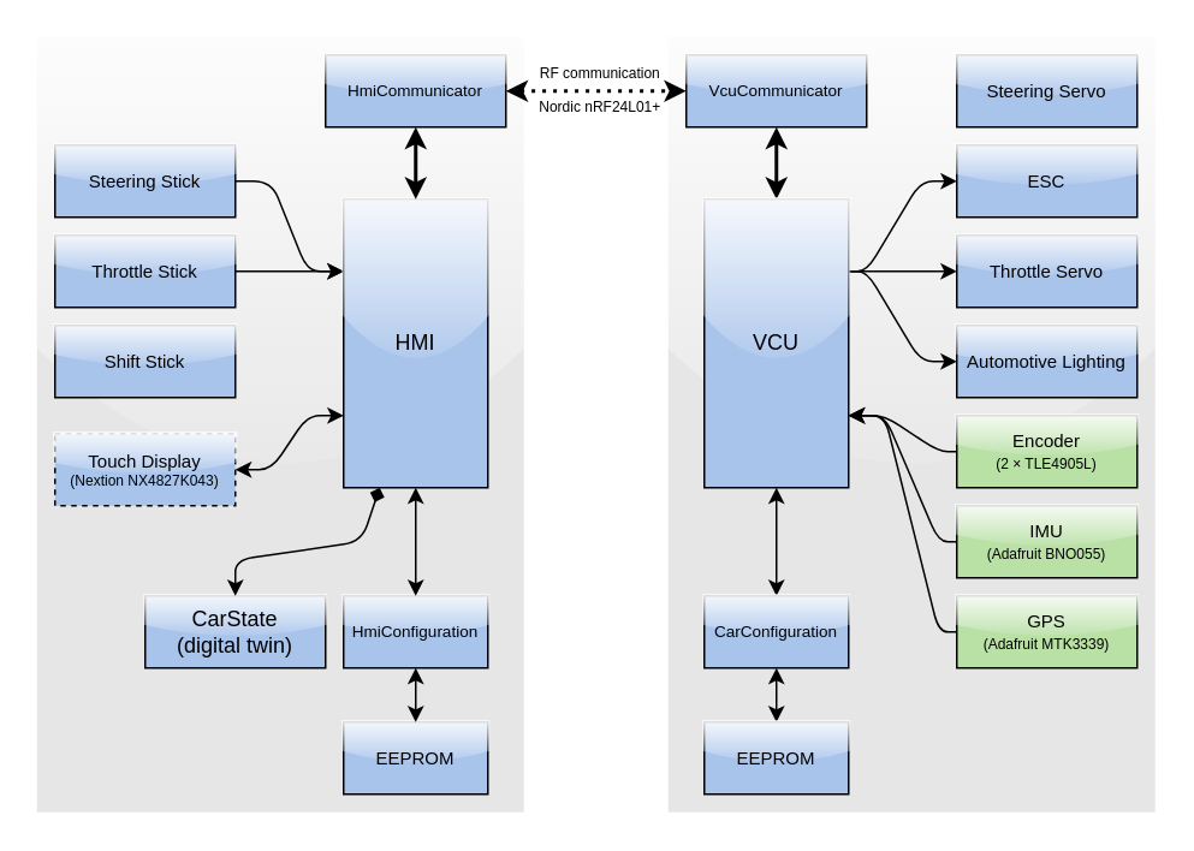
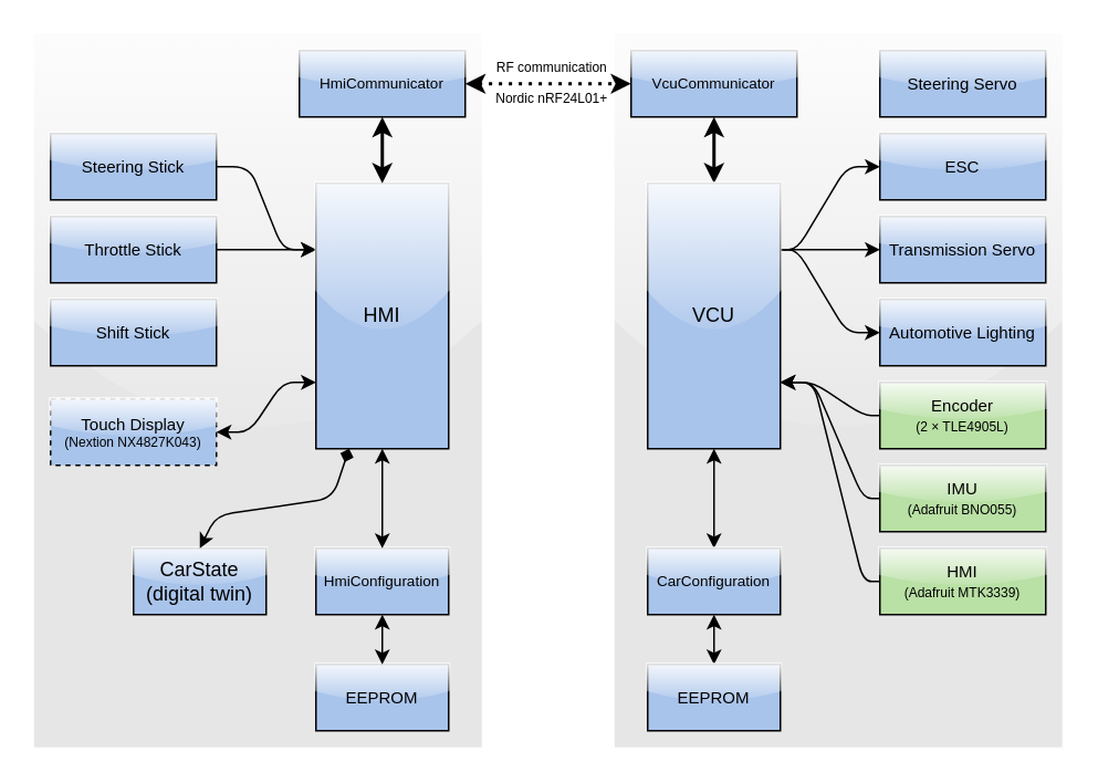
  <mxCell id="0" />
  <mxCell id="1" parent="0" />
  <mxCell id="2" value="" style="rounded=0;whiteSpace=wrap;html=1;fillColor=#E6E6E6;strokeColor=none;fontColor=#333333;glass=1;shadow=0;comic=0;" parent="1" vertex="1"><mxGeometry x="370" y="20" width="270" height="430" as="geometry" /></mxCell>
  <mxCell id="3" value="" style="rounded=0;whiteSpace=wrap;html=1;fillColor=#E6E6E6;strokeColor=none;fontColor=#333333;glass=1;shadow=0;comic=0;spacing=0;spacingTop=0;spacingLeft=0;" parent="1" vertex="1"><mxGeometry x="20" y="20" width="270" height="430" as="geometry" /></mxCell>
  <mxCell id="4" style="edgeStyle=none;rounded=1;orthogonalLoop=1;jettySize=auto;html=1;exitX=1;exitY=0.5;exitDx=0;exitDy=0;entryX=0;entryY=0.75;entryDx=0;entryDy=0;startArrow=classic;startFill=1;strokeWidth=1;" parent="1" source="5" target="23" edge="1"><mxGeometry relative="1" as="geometry"><Array as="points"><mxPoint x="150" y="260" /><mxPoint x="170" y="230" /></Array></mxGeometry></mxCell>
  <mxCell id="5" value="&lt;div style=&quot;font-size: 10px&quot;&gt;Touch Display&lt;/div&gt;&lt;div style=&quot;font-size: 8px&quot;&gt;&lt;font style=&quot;font-size: 8px&quot;&gt;(Nextion NX4827K043)&lt;br style=&quot;font-size: 10px&quot;&gt;&lt;/font&gt;&lt;/div&gt;" style="rounded=0;whiteSpace=wrap;html=1;fillColor=#A9C4EB;glass=1;direction=east;horizontal=1;fontSize=10;dashed=1;" parent="1" vertex="1"><mxGeometry x="30" y="240" width="100" height="40" as="geometry" /></mxCell>
  <mxCell id="6" style="edgeStyle=none;rounded=1;orthogonalLoop=1;jettySize=auto;html=1;exitX=1;exitY=0.5;exitDx=0;exitDy=0;entryX=0;entryY=0.25;entryDx=0;entryDy=0;startArrow=none;startFill=0;strokeWidth=1;" parent="1" source="7" target="23" edge="1"><mxGeometry relative="1" as="geometry"><Array as="points"><mxPoint x="150" y="100" /><mxPoint x="170" y="150" /></Array></mxGeometry></mxCell>
  <mxCell id="7" value="Steering Stick" style="rounded=0;whiteSpace=wrap;html=1;fillColor=#A9C4EB;glass=1;direction=east;horizontal=1;fontSize=10;" parent="1" vertex="1"><mxGeometry x="30" y="80" width="100" height="40" as="geometry" /></mxCell>
  <mxCell id="8" style="edgeStyle=none;orthogonalLoop=1;jettySize=auto;html=1;exitX=0.5;exitY=1;exitDx=0;exitDy=0;entryX=0.5;entryY=0;entryDx=0;entryDy=0;startArrow=classic;startFill=1;strokeWidth=2;rounded=1;" parent="1" source="9" target="31" edge="1"><mxGeometry relative="1" as="geometry"><Array as="points" /></mxGeometry></mxCell>
  <mxCell id="9" value="&lt;div style=&quot;font-size: 9px;&quot;&gt;VcuCommunicator&lt;/div&gt;" style="rounded=0;whiteSpace=wrap;html=1;fillColor=#A9C4EB;glass=1;fontSize=9;" parent="1" vertex="1"><mxGeometry x="380" y="30" width="100" height="40" as="geometry" /></mxCell>
  <mxCell id="10" style="edgeStyle=none;rounded=1;orthogonalLoop=1;jettySize=auto;html=1;exitX=1;exitY=0.5;exitDx=0;exitDy=0;entryX=0;entryY=0.25;entryDx=0;entryDy=0;startArrow=none;startFill=0;strokeWidth=1;" parent="1" source="11" target="23" edge="1"><mxGeometry relative="1" as="geometry"><Array as="points"><mxPoint x="170" y="150" /></Array></mxGeometry></mxCell>
  <mxCell id="11" value="Throttle Stick" style="rounded=0;whiteSpace=wrap;html=1;fillColor=#A9C4EB;glass=1;direction=east;horizontal=1;fontSize=10;" parent="1" vertex="1"><mxGeometry x="30" y="130" width="100" height="40" as="geometry" /></mxCell>
  <mxCell id="12" value="Shift Stick" style="rounded=0;whiteSpace=wrap;html=1;fillColor=#A9C4EB;glass=1;direction=east;horizontal=1;fontSize=10;" parent="1" vertex="1"><mxGeometry x="30" y="180" width="100" height="40" as="geometry" /></mxCell>
  <mxCell id="13" style="edgeStyle=none;rounded=1;orthogonalLoop=1;jettySize=auto;html=1;exitX=0;exitY=0.5;exitDx=0;exitDy=0;entryX=1;entryY=0.75;entryDx=0;entryDy=0;startArrow=none;startFill=0;strokeWidth=1;" parent="1" source="14" target="31" edge="1"><mxGeometry relative="1" as="geometry"><Array as="points"><mxPoint x="520" y="250" /><mxPoint x="490" y="230" /></Array></mxGeometry></mxCell>
  <mxCell id="14" value="&lt;div style=&quot;font-size: 10px&quot;&gt;Encoder&lt;/div&gt;&lt;div style=&quot;font-size: 10px&quot;&gt;&lt;font style=&quot;font-size: 8px&quot;&gt;(2 × TLE4905L)&lt;/font&gt;&lt;/div&gt;" style="rounded=0;whiteSpace=wrap;html=1;fillColor=#B9E0A5;glass=1;direction=east;horizontal=1;fontSize=10;" parent="1" vertex="1"><mxGeometry x="530" y="230" width="100" height="40" as="geometry" /></mxCell>
  <mxCell id="15" style="edgeStyle=none;rounded=1;orthogonalLoop=1;jettySize=auto;html=1;exitX=0;exitY=0.5;exitDx=0;exitDy=0;startArrow=none;startFill=0;strokeWidth=1;entryX=1;entryY=0.75;entryDx=0;entryDy=0;" parent="1" source="16" target="31" edge="1"><mxGeometry relative="1" as="geometry"><mxPoint x="730" y="-150" as="targetPoint" /><Array as="points"><mxPoint x="520" y="300" /><mxPoint x="490" y="230" /></Array></mxGeometry></mxCell>
  <mxCell id="16" value="&lt;div style=&quot;font-size: 10px&quot;&gt;IMU&lt;/div&gt;&lt;font style=&quot;font-size: 8px&quot;&gt;(Adafruit BNO055)&lt;/font&gt;" style="rounded=0;whiteSpace=wrap;html=1;fillColor=#B9E0A5;glass=1;direction=east;horizontal=1;fontSize=10;" parent="1" vertex="1"><mxGeometry x="530" y="280" width="100" height="40" as="geometry" /></mxCell>
  <mxCell id="17" style="edgeStyle=none;rounded=1;orthogonalLoop=1;jettySize=auto;html=1;exitX=0;exitY=0.5;exitDx=0;exitDy=0;startArrow=none;startFill=0;strokeWidth=1;entryX=1;entryY=0.75;entryDx=0;entryDy=0;" parent="1" source="18" target="31" edge="1"><mxGeometry relative="1" as="geometry"><mxPoint x="730" y="-150" as="targetPoint" /><Array as="points"><mxPoint x="520" y="350" /><mxPoint x="490" y="230" /></Array></mxGeometry></mxCell>
- <mxCell id="18" value="&lt;div style=&quot;font-size: 10px&quot;&gt;GPS&lt;/div&gt;&lt;div style=&quot;font-size: 10px&quot;&gt;&lt;font style=&quot;font-size: 8px&quot;&gt;(Adafruit MTK3339)&lt;/font&gt;&lt;br style=&quot;font-size: 10px&quot;&gt;&lt;/div&gt;" style="rounded=0;whiteSpace=wrap;html=1;fillColor=#B9E0A5;glass=1;direction=east;horizontal=1;fontSize=10;" parent="1" vertex="1"><mxGeometry x="530" y="330" width="100" height="40" as="geometry" /></mxCell>
+ <mxCell id="18" value="&lt;div style=&quot;font-size: 10px&quot;&gt;HMI&lt;/div&gt;&lt;div style=&quot;font-size: 10px&quot;&gt;&lt;font style=&quot;font-size: 8px&quot;&gt;(Adafruit MTK3339)&lt;/font&gt;&lt;br style=&quot;font-size: 10px&quot;&gt;&lt;/div&gt;" style="rounded=0;whiteSpace=wrap;html=1;fillColor=#B9E0A5;glass=1;direction=east;horizontal=1;fontSize=10;" parent="1" vertex="1"><mxGeometry x="530" y="330" width="100" height="40" as="geometry" /></mxCell>
  <mxCell id="19" value="&lt;div style=&quot;font-size: 10px;&quot;&gt;ESC&lt;/div&gt;" style="rounded=0;whiteSpace=wrap;html=1;fillColor=#A9C4EB;glass=1;direction=east;horizontal=1;fontSize=10;" parent="1" vertex="1"><mxGeometry x="530" y="80" width="100" height="40" as="geometry" /></mxCell>
  <mxCell id="20" value="&lt;div style=&quot;font-size: 10px;&quot;&gt;Steering Servo&lt;/div&gt;" style="rounded=0;whiteSpace=wrap;html=1;fillColor=#A9C4EB;glass=1;direction=east;horizontal=1;fontSize=10;" parent="1" vertex="1"><mxGeometry x="530" y="30" width="100" height="40" as="geometry" /></mxCell>
- <mxCell id="21" value="&lt;div style=&quot;font-size: 10px;&quot;&gt;Throttle Servo&lt;/div&gt;" style="rounded=0;whiteSpace=wrap;html=1;fillColor=#A9C4EB;glass=1;direction=east;horizontal=1;fontSize=10;" parent="1" vertex="1"><mxGeometry x="530" y="130" width="100" height="40" as="geometry" /></mxCell>
+ <mxCell id="21" value="&lt;div style=&quot;font-size: 10px;&quot;&gt;Transmission Servo&lt;/div&gt;" style="rounded=0;whiteSpace=wrap;html=1;fillColor=#A9C4EB;glass=1;direction=east;horizontal=1;fontSize=10;" parent="1" vertex="1"><mxGeometry x="530" y="130" width="100" height="40" as="geometry" /></mxCell>
  <mxCell id="22" value="&lt;div style=&quot;font-size: 10px;&quot;&gt;Automotive Lighting&lt;/div&gt;" style="rounded=0;whiteSpace=wrap;html=1;fillColor=#A9C4EB;glass=1;direction=east;horizontal=1;fontSize=10;" parent="1" vertex="1"><mxGeometry x="530" y="180" width="100" height="40" as="geometry" /></mxCell>
  <mxCell id="23" value="&lt;div&gt;HMI&lt;/div&gt;" style="rounded=0;whiteSpace=wrap;html=1;fillColor=#A9C4EB;glass=1;direction=east;" parent="1" vertex="1"><mxGeometry x="190" y="110" width="80" height="160" as="geometry" /></mxCell>
  <mxCell id="24" value="&lt;div style=&quot;font-size: 8px&quot;&gt;RF communication&lt;/div&gt;&lt;div style=&quot;font-size: 8px&quot;&gt;&lt;br style=&quot;font-size: 8px&quot;&gt;&lt;/div&gt;&lt;div style=&quot;font-size: 8px&quot;&gt;Nordic nRF24L01+&lt;br style=&quot;font-size: 8px&quot;&gt;&lt;/div&gt;" style="edgeStyle=none;rounded=0;orthogonalLoop=1;jettySize=auto;html=1;exitX=1;exitY=0.5;exitDx=0;exitDy=0;entryX=0;entryY=0.5;entryDx=0;entryDy=0;startArrow=classic;startFill=1;strokeWidth=2;labelBackgroundColor=none;fontSize=8;dashed=1;dashPattern=1 2;" parent="1" source="26" target="9" edge="1"><mxGeometry x="0.037" relative="1" as="geometry"><mxPoint as="offset" /></mxGeometry></mxCell>
  <mxCell id="25" style="edgeStyle=none;orthogonalLoop=1;jettySize=auto;html=1;exitX=0.5;exitY=1;exitDx=0;exitDy=0;startArrow=classic;startFill=1;strokeWidth=2;rounded=1;entryX=0.5;entryY=0;entryDx=0;entryDy=0;" parent="1" source="26" target="23" edge="1"><mxGeometry relative="1" as="geometry"><Array as="points" /></mxGeometry></mxCell>
  <mxCell id="26" value="&lt;div style=&quot;font-size: 9px;&quot;&gt;HmiCommunicator&lt;/div&gt;" style="rounded=0;whiteSpace=wrap;html=1;fillColor=#A9C4EB;glass=1;fontSize=9;" parent="1" vertex="1"><mxGeometry x="180" y="30" width="100" height="40" as="geometry" /></mxCell>
  <mxCell id="27" style="edgeStyle=none;rounded=1;orthogonalLoop=1;jettySize=auto;html=1;exitX=1;exitY=0.25;exitDx=0;exitDy=0;entryX=0;entryY=0.5;entryDx=0;entryDy=0;startArrow=none;startFill=0;strokeWidth=1;" parent="1" source="31" target="19" edge="1"><mxGeometry relative="1" as="geometry"><Array as="points"><mxPoint x="480" y="150" /><mxPoint x="510" y="100" /></Array></mxGeometry></mxCell>
  <mxCell id="28" style="edgeStyle=none;rounded=1;orthogonalLoop=1;jettySize=auto;html=1;exitX=1;exitY=0.25;exitDx=0;exitDy=0;entryX=0;entryY=0.5;entryDx=0;entryDy=0;startArrow=none;startFill=0;strokeWidth=1;" parent="1" source="31" target="21" edge="1"><mxGeometry relative="1" as="geometry"><Array as="points" /></mxGeometry></mxCell>
  <mxCell id="29" style="edgeStyle=none;rounded=1;orthogonalLoop=1;jettySize=auto;html=1;exitX=1;exitY=0.25;exitDx=0;exitDy=0;entryX=0;entryY=0.5;entryDx=0;entryDy=0;startArrow=none;startFill=0;strokeWidth=1;" parent="1" source="31" target="22" edge="1"><mxGeometry relative="1" as="geometry"><Array as="points"><mxPoint x="480" y="150" /><mxPoint x="510" y="200" /></Array></mxGeometry></mxCell>
  <mxCell id="30" style="edgeStyle=none;rounded=0;orthogonalLoop=1;jettySize=auto;html=1;exitX=0.5;exitY=1;exitDx=0;exitDy=0;entryX=0.5;entryY=0;entryDx=0;entryDy=0;startArrow=classic;startFill=1;" parent="1" source="31" target="33" edge="1"><mxGeometry relative="1" as="geometry" /></mxCell>
  <mxCell id="31" value="VCU" style="rounded=0;whiteSpace=wrap;html=1;fillColor=#A9C4EB;glass=1;" parent="1" vertex="1"><mxGeometry x="390" y="110" width="80" height="160" as="geometry" /></mxCell>
  <mxCell id="32" style="edgeStyle=none;rounded=0;orthogonalLoop=1;jettySize=auto;html=1;exitX=0.5;exitY=1;exitDx=0;exitDy=0;entryX=0.5;entryY=0;entryDx=0;entryDy=0;startArrow=classic;startFill=1;strokeWidth=1;fontSize=10;" parent="1" source="33" target="34" edge="1"><mxGeometry relative="1" as="geometry" /></mxCell>
  <mxCell id="33" value="&lt;div style=&quot;font-size: 9px;&quot;&gt;CarConfiguration&lt;/div&gt;" style="rounded=0;whiteSpace=wrap;html=1;fillColor=#A9C4EB;glass=1;fontSize=9;" parent="1" vertex="1"><mxGeometry x="390" y="330" width="80" height="40" as="geometry" /></mxCell>
  <mxCell id="34" value="&lt;div style=&quot;font-size: 10px;&quot;&gt;EEPROM&lt;/div&gt;" style="rounded=0;whiteSpace=wrap;html=1;fillColor=#A9C4EB;glass=1;direction=east;horizontal=1;fontSize=10;" parent="1" vertex="1"><mxGeometry x="390" y="400" width="80" height="40" as="geometry" /></mxCell>
  <mxCell id="35" style="edgeStyle=none;rounded=0;orthogonalLoop=1;jettySize=auto;html=1;exitX=0;exitY=0.5;exitDx=0;exitDy=0;startArrow=classic;startFill=1;" parent="1" source="26" target="26" edge="1"><mxGeometry relative="1" as="geometry" /></mxCell>
  <mxCell id="36" value="&lt;div style=&quot;font-size: 9px&quot;&gt;HmiConfiguration&lt;/div&gt;" style="rounded=0;whiteSpace=wrap;html=1;fillColor=#A9C4EB;glass=1;fontSize=9;" vertex="1" parent="1"><mxGeometry x="190" y="330" width="80" height="40" as="geometry" /></mxCell>
  <mxCell id="37" value="&lt;div style=&quot;font-size: 10px;&quot;&gt;EEPROM&lt;/div&gt;" style="rounded=0;whiteSpace=wrap;html=1;fillColor=#A9C4EB;glass=1;direction=east;horizontal=1;fontSize=10;" vertex="1" parent="1"><mxGeometry x="190" y="400" width="80" height="40" as="geometry" /></mxCell>
  <mxCell id="38" style="edgeStyle=none;rounded=0;orthogonalLoop=1;jettySize=auto;html=1;exitX=0.5;exitY=1;exitDx=0;exitDy=0;entryX=0.5;entryY=0;entryDx=0;entryDy=0;startArrow=classic;startFill=1;" edge="1" parent="1" source="23" target="36"><mxGeometry relative="1" as="geometry"><mxPoint x="440" y="280" as="sourcePoint" /><mxPoint x="440" y="320" as="targetPoint" /></mxGeometry></mxCell>
  <mxCell id="39" style="edgeStyle=none;rounded=0;orthogonalLoop=1;jettySize=auto;html=1;exitX=0.5;exitY=1;exitDx=0;exitDy=0;entryX=0.5;entryY=0;entryDx=0;entryDy=0;startArrow=classic;startFill=1;" edge="1" parent="1" source="36" target="37"><mxGeometry relative="1" as="geometry"><mxPoint x="450" y="290" as="sourcePoint" /><mxPoint x="450" y="330" as="targetPoint" /></mxGeometry></mxCell>
- <mxCell id="40" value="&lt;div&gt;CarState&lt;/div&gt;&lt;div&gt;(digital twin)&lt;br&gt;&lt;/div&gt;" style="rounded=0;whiteSpace=wrap;html=1;fillColor=#A9C4EB;glass=1;direction=east;" vertex="1" parent="1"><mxGeometry x="80" y="330" width="100" height="40" as="geometry" /></mxCell>
+ <mxCell id="40" value="&lt;div&gt;CarState&lt;/div&gt;&lt;div&gt;(digital twin)&lt;br&gt;&lt;/div&gt;" style="rounded=0;whiteSpace=wrap;html=1;fillColor=#A9C4EB;glass=1;direction=east;" vertex="1" parent="1"><mxGeometry x="80" y="330" width="80" height="40" as="geometry" /></mxCell>
  <mxCell id="41" style="edgeStyle=none;rounded=1;orthogonalLoop=1;jettySize=auto;html=1;exitX=0.5;exitY=0;exitDx=0;exitDy=0;entryX=0.25;entryY=1;entryDx=0;entryDy=0;startArrow=classic;startFill=1;strokeWidth=1;endArrow=diamond;" edge="1" parent="1" source="40" target="23"><mxGeometry relative="1" as="geometry"><Array as="points"><mxPoint x="130" y="310" /><mxPoint x="200" y="300" /></Array><mxPoint x="140" y="280" as="sourcePoint" /><mxPoint x="200" y="240" as="targetPoint" /></mxGeometry></mxCell>
